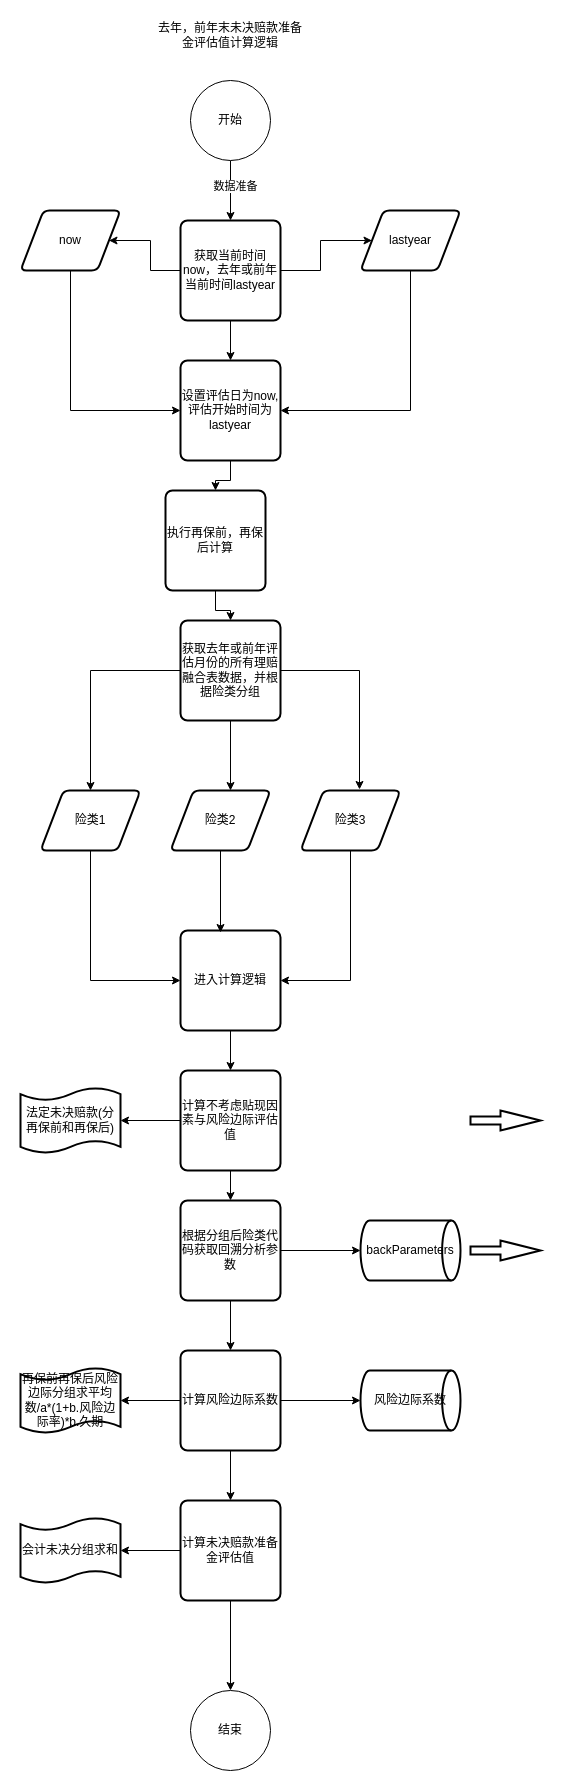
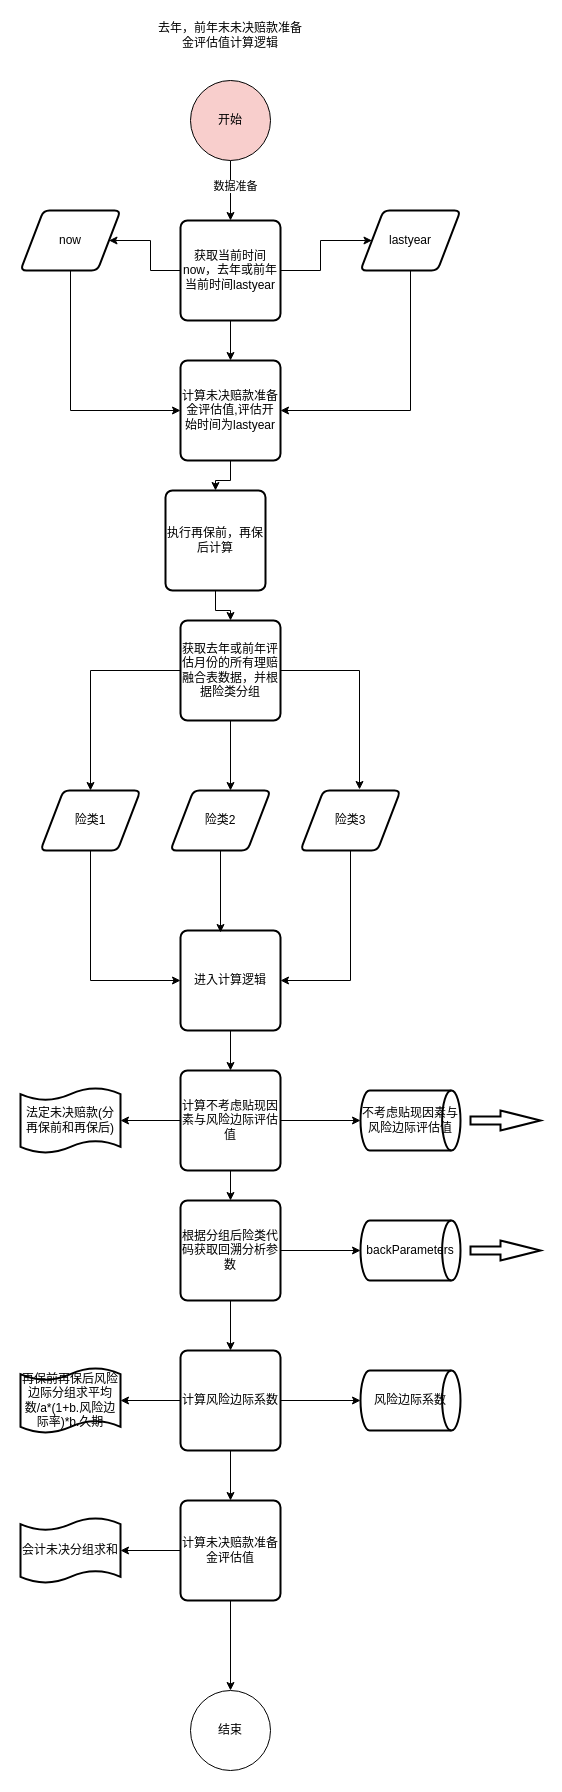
  <mxCell id="0" />
  <mxCell id="1" parent="0" />
  <mxCell id="2" value="" style="edgeStyle=orthogonalEdgeStyle;rounded=0;orthogonalLoop=1;jettySize=auto;html=1;" edge="1" parent="1" source="4" target="9"><mxGeometry relative="1" as="geometry" /></mxCell>
  <mxCell id="3" value="数据准备" style="edgeLabel;html=1;align=center;verticalAlign=middle;resizable=0;points=[];" vertex="1" connectable="0" parent="2"><mxGeometry x="-0.167" y="4" relative="1" as="geometry"><mxPoint as="offset" /></mxGeometry></mxCell>
- <mxCell id="4" value="开始" style="ellipse;whiteSpace=wrap;html=1;aspect=fixed;" vertex="1" parent="1"><mxGeometry x="190" y="80" width="80" height="80" as="geometry" /></mxCell>
+ <mxCell id="4" value="开始" style="ellipse;whiteSpace=wrap;html=1;aspect=fixed;fillColor=#f8cecc;" vertex="1" parent="1"><mxGeometry x="190" y="80" width="80" height="80" as="geometry" /></mxCell>
  <mxCell id="5" value="结束" style="ellipse;whiteSpace=wrap;html=1;aspect=fixed;" vertex="1" parent="1"><mxGeometry x="190" y="1690" width="80" height="80" as="geometry" /></mxCell>
  <mxCell id="6" style="edgeStyle=orthogonalEdgeStyle;rounded=0;orthogonalLoop=1;jettySize=auto;html=1;" edge="1" parent="1" source="9" target="13"><mxGeometry relative="1" as="geometry" /></mxCell>
  <mxCell id="7" style="edgeStyle=orthogonalEdgeStyle;rounded=0;orthogonalLoop=1;jettySize=auto;html=1;" edge="1" parent="1" source="9" target="11"><mxGeometry relative="1" as="geometry" /></mxCell>
  <mxCell id="8" value="" style="edgeStyle=orthogonalEdgeStyle;rounded=0;orthogonalLoop=1;jettySize=auto;html=1;" edge="1" parent="1" source="9" target="15"><mxGeometry relative="1" as="geometry" /></mxCell>
  <mxCell id="9" value="获取当前时间now，去年或前年当前时间lastyear" style="rounded=1;whiteSpace=wrap;html=1;absoluteArcSize=1;arcSize=14;strokeWidth=2;" vertex="1" parent="1"><mxGeometry x="180" y="220" width="100" height="100" as="geometry" /></mxCell>
  <mxCell id="10" style="edgeStyle=orthogonalEdgeStyle;rounded=0;orthogonalLoop=1;jettySize=auto;html=1;entryX=0;entryY=0.5;entryDx=0;entryDy=0;" edge="1" parent="1" source="11" target="15"><mxGeometry relative="1" as="geometry"><mxPoint x="70" y="520" as="targetPoint" /><Array as="points"><mxPoint x="70" y="410" /></Array></mxGeometry></mxCell>
  <mxCell id="11" value="now" style="shape=parallelogram;html=1;strokeWidth=2;perimeter=parallelogramPerimeter;whiteSpace=wrap;rounded=1;arcSize=12;size=0.23;" vertex="1" parent="1"><mxGeometry x="20" y="210" width="100" height="60" as="geometry" /></mxCell>
  <mxCell id="12" style="edgeStyle=orthogonalEdgeStyle;rounded=0;orthogonalLoop=1;jettySize=auto;html=1;entryX=1;entryY=0.5;entryDx=0;entryDy=0;" edge="1" parent="1" source="13" target="15"><mxGeometry relative="1" as="geometry"><mxPoint x="410" y="500" as="targetPoint" /><Array as="points"><mxPoint x="410" y="410" /></Array></mxGeometry></mxCell>
  <mxCell id="13" value="lastyear" style="shape=parallelogram;html=1;strokeWidth=2;perimeter=parallelogramPerimeter;whiteSpace=wrap;rounded=1;arcSize=12;size=0.23;" vertex="1" parent="1"><mxGeometry x="360" y="210" width="100" height="60" as="geometry" /></mxCell>
  <mxCell id="14" value="" style="edgeStyle=orthogonalEdgeStyle;rounded=0;orthogonalLoop=1;jettySize=auto;html=1;" edge="1" parent="1" source="15" target="17"><mxGeometry relative="1" as="geometry" /></mxCell>
- <mxCell id="15" value="设置评估日为now,评估开始时间为lastyear" style="rounded=1;whiteSpace=wrap;html=1;absoluteArcSize=1;arcSize=14;strokeWidth=2;" vertex="1" parent="1"><mxGeometry x="180" y="360" width="100" height="100" as="geometry" /></mxCell>
+ <mxCell id="15" value="计算未决赔款准备金评估值,评估开始时间为lastyear" style="rounded=1;whiteSpace=wrap;html=1;absoluteArcSize=1;arcSize=14;strokeWidth=2;" vertex="1" parent="1"><mxGeometry x="180" y="360" width="100" height="100" as="geometry" /></mxCell>
  <mxCell id="16" value="" style="edgeStyle=orthogonalEdgeStyle;rounded=0;orthogonalLoop=1;jettySize=auto;html=1;" edge="1" parent="1" source="17" target="19"><mxGeometry relative="1" as="geometry" /></mxCell>
  <mxCell id="17" value="执行再保前，再保后计算" style="rounded=1;whiteSpace=wrap;html=1;absoluteArcSize=1;arcSize=14;strokeWidth=2;" vertex="1" parent="1"><mxGeometry x="165" y="490" width="100" height="100" as="geometry" /></mxCell>
  <mxCell id="18" style="edgeStyle=orthogonalEdgeStyle;rounded=0;orthogonalLoop=1;jettySize=auto;html=1;entryX=0.5;entryY=0;entryDx=0;entryDy=0;" edge="1" parent="1" source="19" target="21"><mxGeometry relative="1" as="geometry" /></mxCell>
  <mxCell id="19" value="获取去年或前年评估月份的所有理赔融合表数据，并根据险类分组" style="rounded=1;whiteSpace=wrap;html=1;absoluteArcSize=1;arcSize=14;strokeWidth=2;" vertex="1" parent="1"><mxGeometry x="180" y="620" width="100" height="100" as="geometry" /></mxCell>
  <mxCell id="20" style="edgeStyle=orthogonalEdgeStyle;rounded=0;orthogonalLoop=1;jettySize=auto;html=1;entryX=0;entryY=0.5;entryDx=0;entryDy=0;" edge="1" parent="1" source="21" target="28"><mxGeometry relative="1" as="geometry"><mxPoint x="90" y="1020" as="targetPoint" /><Array as="points"><mxPoint x="90" y="980" /></Array></mxGeometry></mxCell>
  <mxCell id="21" value="险类1" style="shape=parallelogram;html=1;strokeWidth=2;perimeter=parallelogramPerimeter;whiteSpace=wrap;rounded=1;arcSize=12;size=0.23;" vertex="1" parent="1"><mxGeometry x="40" y="790" width="100" height="60" as="geometry" /></mxCell>
  <mxCell id="22" value="险类2" style="shape=parallelogram;html=1;strokeWidth=2;perimeter=parallelogramPerimeter;whiteSpace=wrap;rounded=1;arcSize=12;size=0.23;" vertex="1" parent="1"><mxGeometry x="170" y="790" width="100" height="60" as="geometry" /></mxCell>
  <mxCell id="23" style="edgeStyle=orthogonalEdgeStyle;rounded=0;orthogonalLoop=1;jettySize=auto;html=1;entryX=1;entryY=0.5;entryDx=0;entryDy=0;" edge="1" parent="1" source="24" target="28"><mxGeometry relative="1" as="geometry"><mxPoint x="350" y="1060" as="targetPoint" /><Array as="points"><mxPoint x="350" y="980" /></Array></mxGeometry></mxCell>
  <mxCell id="24" value="险类3" style="shape=parallelogram;html=1;strokeWidth=2;perimeter=parallelogramPerimeter;whiteSpace=wrap;rounded=1;arcSize=12;size=0.23;" vertex="1" parent="1"><mxGeometry x="300" y="790" width="100" height="60" as="geometry" /></mxCell>
  <mxCell id="25" style="edgeStyle=orthogonalEdgeStyle;rounded=0;orthogonalLoop=1;jettySize=auto;html=1;entryX=0.6;entryY=0;entryDx=0;entryDy=0;entryPerimeter=0;" edge="1" parent="1" source="19" target="22"><mxGeometry relative="1" as="geometry" /></mxCell>
  <mxCell id="26" style="edgeStyle=orthogonalEdgeStyle;rounded=0;orthogonalLoop=1;jettySize=auto;html=1;entryX=0.59;entryY=-0.017;entryDx=0;entryDy=0;entryPerimeter=0;" edge="1" parent="1" source="19" target="24"><mxGeometry relative="1" as="geometry" /></mxCell>
  <mxCell id="27" value="" style="edgeStyle=orthogonalEdgeStyle;rounded=0;orthogonalLoop=1;jettySize=auto;html=1;" edge="1" parent="1" source="28" target="32"><mxGeometry relative="1" as="geometry" /></mxCell>
  <mxCell id="28" value="进入计算逻辑" style="rounded=1;whiteSpace=wrap;html=1;absoluteArcSize=1;arcSize=14;strokeWidth=2;" vertex="1" parent="1"><mxGeometry x="180" y="930" width="100" height="100" as="geometry" /></mxCell>
  <mxCell id="29" value="" style="edgeStyle=orthogonalEdgeStyle;rounded=0;orthogonalLoop=1;jettySize=auto;html=1;" edge="1" parent="1" source="32" target="33"><mxGeometry relative="1" as="geometry" /></mxCell>
+ <mxCell id="30" value="" style="edgeStyle=orthogonalEdgeStyle;rounded=0;orthogonalLoop=1;jettySize=auto;html=1;" edge="1" parent="1" source="32" target="43"><mxGeometry relative="1" as="geometry" /></mxCell>
  <mxCell id="31" value="" style="edgeStyle=orthogonalEdgeStyle;rounded=0;orthogonalLoop=1;jettySize=auto;html=1;" edge="1" parent="1" source="32" target="36"><mxGeometry relative="1" as="geometry" /></mxCell>
  <mxCell id="32" value="计算不考虑贴现因素与风险边际评估值" style="rounded=1;whiteSpace=wrap;html=1;absoluteArcSize=1;arcSize=14;strokeWidth=2;" vertex="1" parent="1"><mxGeometry x="180" y="1070" width="100" height="100" as="geometry" /></mxCell>
  <mxCell id="33" value="法定未决赔款(分再保前和再保后)" style="shape=tape;whiteSpace=wrap;html=1;strokeWidth=2;size=0.19" vertex="1" parent="1"><mxGeometry x="20" y="1087.5" width="100" height="65" as="geometry" /></mxCell>
  <mxCell id="34" value="" style="edgeStyle=orthogonalEdgeStyle;rounded=0;orthogonalLoop=1;jettySize=auto;html=1;" edge="1" parent="1" source="36" target="45"><mxGeometry relative="1" as="geometry" /></mxCell>
  <mxCell id="35" value="" style="edgeStyle=orthogonalEdgeStyle;rounded=0;orthogonalLoop=1;jettySize=auto;html=1;" edge="1" parent="1" source="36" target="40"><mxGeometry relative="1" as="geometry" /></mxCell>
  <mxCell id="36" value="根据分组后险类代码获取回溯分析参数" style="rounded=1;whiteSpace=wrap;html=1;absoluteArcSize=1;arcSize=14;strokeWidth=2;" vertex="1" parent="1"><mxGeometry x="180" y="1200" width="100" height="100" as="geometry" /></mxCell>
  <mxCell id="37" value="" style="edgeStyle=orthogonalEdgeStyle;rounded=0;orthogonalLoop=1;jettySize=auto;html=1;" edge="1" parent="1" source="40" target="46"><mxGeometry relative="1" as="geometry" /></mxCell>
  <mxCell id="38" value="" style="edgeStyle=orthogonalEdgeStyle;rounded=0;orthogonalLoop=1;jettySize=auto;html=1;" edge="1" parent="1" source="40" target="41"><mxGeometry relative="1" as="geometry" /></mxCell>
  <mxCell id="39" value="" style="edgeStyle=orthogonalEdgeStyle;rounded=0;orthogonalLoop=1;jettySize=auto;html=1;" edge="1" parent="1" source="40" target="49"><mxGeometry relative="1" as="geometry" /></mxCell>
  <mxCell id="40" value="计算风险边际系数" style="rounded=1;whiteSpace=wrap;html=1;absoluteArcSize=1;arcSize=14;strokeWidth=2;" vertex="1" parent="1"><mxGeometry x="180" y="1350" width="100" height="100" as="geometry" /></mxCell>
  <mxCell id="41" value="再保前再保后风险边际分组求平均数/a*(1+b.风险边际率)*b.久期" style="shape=tape;whiteSpace=wrap;html=1;strokeWidth=2;size=0.19" vertex="1" parent="1"><mxGeometry x="20" y="1367.5" width="100" height="65" as="geometry" /></mxCell>
  <mxCell id="42" value="" style="verticalLabelPosition=bottom;verticalAlign=top;html=1;strokeWidth=2;shape=mxgraph.arrows2.arrow;dy=0.6;dx=40;notch=0;" vertex="1" parent="1"><mxGeometry x="470" y="1110" width="70" height="20" as="geometry" /></mxCell>
+ <mxCell id="43" value="不考虑贴现因素与风险边际评估值" style="strokeWidth=2;html=1;shape=mxgraph.flowchart.direct_data;whiteSpace=wrap;" vertex="1" parent="1"><mxGeometry x="360" y="1090" width="100" height="60" as="geometry" /></mxCell>
  <mxCell id="44" value="" style="verticalLabelPosition=bottom;verticalAlign=top;html=1;strokeWidth=2;shape=mxgraph.arrows2.arrow;dy=0.6;dx=40;notch=0;" vertex="1" parent="1"><mxGeometry x="470" y="1240" width="70" height="20" as="geometry" /></mxCell>
  <mxCell id="45" value="backParameters" style="strokeWidth=2;html=1;shape=mxgraph.flowchart.direct_data;whiteSpace=wrap;" vertex="1" parent="1"><mxGeometry x="360" y="1220" width="100" height="60" as="geometry" /></mxCell>
  <mxCell id="46" value="风险边际系数" style="strokeWidth=2;html=1;shape=mxgraph.flowchart.direct_data;whiteSpace=wrap;" vertex="1" parent="1"><mxGeometry x="360" y="1370" width="100" height="60" as="geometry" /></mxCell>
  <mxCell id="47" value="" style="edgeStyle=orthogonalEdgeStyle;rounded=0;orthogonalLoop=1;jettySize=auto;html=1;" edge="1" parent="1" source="49" target="50"><mxGeometry relative="1" as="geometry" /></mxCell>
  <mxCell id="48" value="" style="edgeStyle=orthogonalEdgeStyle;rounded=0;orthogonalLoop=1;jettySize=auto;html=1;" edge="1" parent="1" source="49" target="5"><mxGeometry relative="1" as="geometry" /></mxCell>
  <mxCell id="49" value="计算未决赔款准备金评估值" style="rounded=1;whiteSpace=wrap;html=1;absoluteArcSize=1;arcSize=14;strokeWidth=2;" vertex="1" parent="1"><mxGeometry x="180" y="1500" width="100" height="100" as="geometry" /></mxCell>
  <mxCell id="50" value="会计未决分组求和" style="shape=tape;whiteSpace=wrap;html=1;strokeWidth=2;size=0.19" vertex="1" parent="1"><mxGeometry x="20" y="1517.5" width="100" height="65" as="geometry" /></mxCell>
  <mxCell id="51" style="edgeStyle=orthogonalEdgeStyle;rounded=0;orthogonalLoop=1;jettySize=auto;html=1;entryX=0.4;entryY=0.02;entryDx=0;entryDy=0;entryPerimeter=0;" edge="1" parent="1" source="22" target="28"><mxGeometry relative="1" as="geometry" /></mxCell>
  <mxCell id="52" value="去年，前年末未决赔款准备金评估值计算逻辑" style="text;strokeColor=none;align=center;fillColor=none;html=1;verticalAlign=middle;whiteSpace=wrap;rounded=0;" vertex="1" parent="1"><mxGeometry x="152" y="20" width="156" height="30" as="geometry" /></mxCell>
